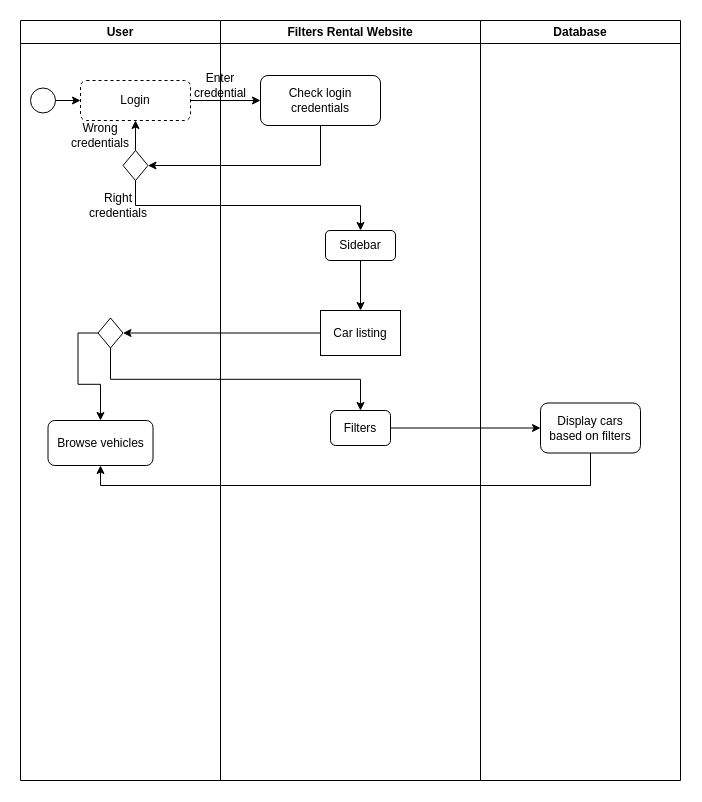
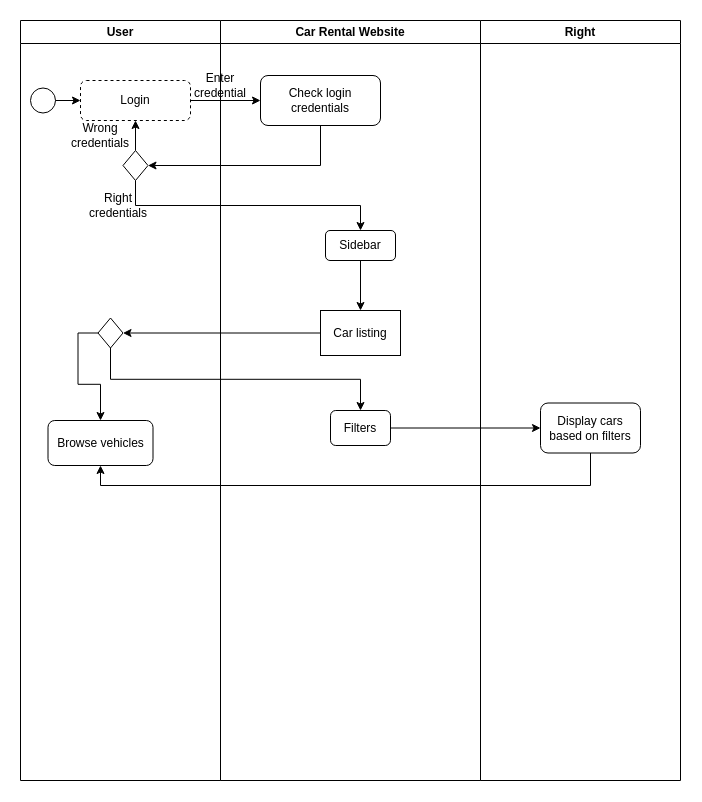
  <mxCell id="0" />
  <mxCell id="1" parent="0" />
  <mxCell id="2" value="User" style="swimlane;whiteSpace=wrap;html=1;" parent="1" vertex="1"><mxGeometry x="20" y="20" width="200" height="760" as="geometry" /></mxCell>
  <mxCell id="3" value="" style="ellipse;whiteSpace=wrap;html=1;aspect=fixed;" parent="2" vertex="1"><mxGeometry x="10" y="67.5" width="25" height="25" as="geometry" /></mxCell>
  <mxCell id="4" value="Login" style="rounded=1;whiteSpace=wrap;html=1;dashed=1;" parent="2" vertex="1"><mxGeometry x="60" y="60" width="110" height="40" as="geometry" /></mxCell>
  <mxCell id="5" value="" style="endArrow=classic;html=1;rounded=0;exitX=1;exitY=0.5;exitDx=0;exitDy=0;entryX=0;entryY=0.5;entryDx=0;entryDy=0;" parent="2" source="3" target="4" edge="1"><mxGeometry width="50" height="50" relative="1" as="geometry"><mxPoint x="280" y="260" as="sourcePoint" /><mxPoint x="330" y="210" as="targetPoint" /></mxGeometry></mxCell>
  <mxCell id="6" style="edgeStyle=orthogonalEdgeStyle;rounded=0;orthogonalLoop=1;jettySize=auto;html=1;exitX=0.5;exitY=0;exitDx=0;exitDy=0;entryX=0.5;entryY=1;entryDx=0;entryDy=0;" parent="2" source="7" target="4" edge="1"><mxGeometry relative="1" as="geometry" /></mxCell>
  <mxCell id="7" value="" style="rhombus;whiteSpace=wrap;html=1;" parent="2" vertex="1"><mxGeometry x="102.5" y="130" width="25" height="30" as="geometry" /></mxCell>
  <mxCell id="8" value="Wrong credentials" style="text;html=1;strokeColor=none;fillColor=none;align=center;verticalAlign=middle;whiteSpace=wrap;rounded=0;" parent="2" vertex="1"><mxGeometry x="50" y="100" width="60" height="30" as="geometry" /></mxCell>
  <mxCell id="9" value="Right credentials" style="text;html=1;strokeColor=none;fillColor=none;align=center;verticalAlign=middle;whiteSpace=wrap;rounded=0;" parent="2" vertex="1"><mxGeometry x="67.5" y="170" width="60" height="30" as="geometry" /></mxCell>
  <mxCell id="10" value="Browse vehicles" style="rounded=1;whiteSpace=wrap;html=1;" vertex="1" parent="2"><mxGeometry x="27.5" y="400" width="105" height="45" as="geometry" /></mxCell>
  <mxCell id="11" style="edgeStyle=orthogonalEdgeStyle;rounded=0;orthogonalLoop=1;jettySize=auto;html=1;exitX=0;exitY=0.5;exitDx=0;exitDy=0;entryX=0.5;entryY=0;entryDx=0;entryDy=0;" edge="1" parent="2" source="12" target="10"><mxGeometry relative="1" as="geometry" /></mxCell>
  <mxCell id="12" value="" style="rhombus;whiteSpace=wrap;html=1;" vertex="1" parent="2"><mxGeometry x="77.5" y="297.5" width="25" height="30" as="geometry" /></mxCell>
- <mxCell id="13" value="Filters Rental Website" style="swimlane;whiteSpace=wrap;html=1;" parent="1" vertex="1"><mxGeometry x="220" y="20" width="260" height="760" as="geometry" /></mxCell>
+ <mxCell id="13" value="Car Rental Website" style="swimlane;whiteSpace=wrap;html=1;" parent="1" vertex="1"><mxGeometry x="220" y="20" width="260" height="760" as="geometry" /></mxCell>
  <mxCell id="14" value="Check login credentials" style="rounded=1;whiteSpace=wrap;html=1;" parent="13" vertex="1"><mxGeometry x="40" y="55" width="120" height="50" as="geometry" /></mxCell>
  <mxCell id="15" value="Enter credential" style="text;html=1;strokeColor=none;fillColor=none;align=center;verticalAlign=middle;whiteSpace=wrap;rounded=0;" parent="13" vertex="1"><mxGeometry x="-30" y="50" width="60" height="30" as="geometry" /></mxCell>
  <mxCell id="16" style="edgeStyle=orthogonalEdgeStyle;rounded=0;orthogonalLoop=1;jettySize=auto;html=1;exitX=0.5;exitY=1;exitDx=0;exitDy=0;entryX=0.5;entryY=0;entryDx=0;entryDy=0;" edge="1" parent="13" source="17" target="18"><mxGeometry relative="1" as="geometry" /></mxCell>
  <mxCell id="17" value="Sidebar" style="rounded=1;whiteSpace=wrap;html=1;" parent="13" vertex="1"><mxGeometry x="105" y="210" width="70" height="30" as="geometry" /></mxCell>
  <mxCell id="18" value="Car listing" style="whiteSpace=wrap;html=1;rounded=0;" vertex="1" parent="13"><mxGeometry x="100" y="290" width="80" height="45" as="geometry" /></mxCell>
  <mxCell id="19" value="Filters" style="rounded=1;whiteSpace=wrap;html=1;" vertex="1" parent="13"><mxGeometry x="110" y="390" width="60" height="35" as="geometry" /></mxCell>
- <mxCell id="20" value="Database" style="swimlane;whiteSpace=wrap;html=1;" parent="1" vertex="1"><mxGeometry x="480" y="20" width="200" height="760" as="geometry" /></mxCell>
+ <mxCell id="20" value="Right" style="swimlane;whiteSpace=wrap;html=1;" parent="1" vertex="1"><mxGeometry x="480" y="20" width="200" height="760" as="geometry" /></mxCell>
  <mxCell id="21" value="Display cars based on filters" style="rounded=1;whiteSpace=wrap;html=1;" vertex="1" parent="20"><mxGeometry x="60" y="382.5" width="100" height="50" as="geometry" /></mxCell>
  <mxCell id="22" value="" style="endArrow=classic;html=1;rounded=0;exitX=1;exitY=0.5;exitDx=0;exitDy=0;entryX=0;entryY=0.5;entryDx=0;entryDy=0;" parent="1" source="4" target="14" edge="1"><mxGeometry width="50" height="50" relative="1" as="geometry"><mxPoint x="65" y="110" as="sourcePoint" /><mxPoint x="90" y="110" as="targetPoint" /></mxGeometry></mxCell>
  <mxCell id="23" style="edgeStyle=orthogonalEdgeStyle;rounded=0;orthogonalLoop=1;jettySize=auto;html=1;exitX=0.5;exitY=1;exitDx=0;exitDy=0;entryX=1;entryY=0.5;entryDx=0;entryDy=0;" parent="1" source="14" target="7" edge="1"><mxGeometry relative="1" as="geometry" /></mxCell>
  <mxCell id="24" style="edgeStyle=orthogonalEdgeStyle;rounded=0;orthogonalLoop=1;jettySize=auto;html=1;exitX=0.5;exitY=1;exitDx=0;exitDy=0;entryX=0.5;entryY=0;entryDx=0;entryDy=0;" parent="1" source="7" target="17" edge="1"><mxGeometry relative="1" as="geometry" /></mxCell>
  <mxCell id="25" style="edgeStyle=orthogonalEdgeStyle;rounded=0;orthogonalLoop=1;jettySize=auto;html=1;exitX=1;exitY=0.5;exitDx=0;exitDy=0;entryX=0;entryY=0.5;entryDx=0;entryDy=0;" edge="1" parent="1" source="19" target="21"><mxGeometry relative="1" as="geometry" /></mxCell>
  <mxCell id="26" style="edgeStyle=orthogonalEdgeStyle;rounded=0;orthogonalLoop=1;jettySize=auto;html=1;exitX=0;exitY=0.5;exitDx=0;exitDy=0;entryX=1;entryY=0.5;entryDx=0;entryDy=0;" edge="1" parent="1" source="18" target="12"><mxGeometry relative="1" as="geometry" /></mxCell>
  <mxCell id="27" style="edgeStyle=orthogonalEdgeStyle;rounded=0;orthogonalLoop=1;jettySize=auto;html=1;exitX=0.5;exitY=1;exitDx=0;exitDy=0;entryX=0.5;entryY=0;entryDx=0;entryDy=0;" edge="1" parent="1" source="12" target="19"><mxGeometry relative="1" as="geometry" /></mxCell>
  <mxCell id="28" style="edgeStyle=orthogonalEdgeStyle;rounded=0;orthogonalLoop=1;jettySize=auto;html=1;exitX=0.5;exitY=1;exitDx=0;exitDy=0;entryX=0.5;entryY=1;entryDx=0;entryDy=0;" edge="1" parent="1" source="21" target="10"><mxGeometry relative="1" as="geometry" /></mxCell>
